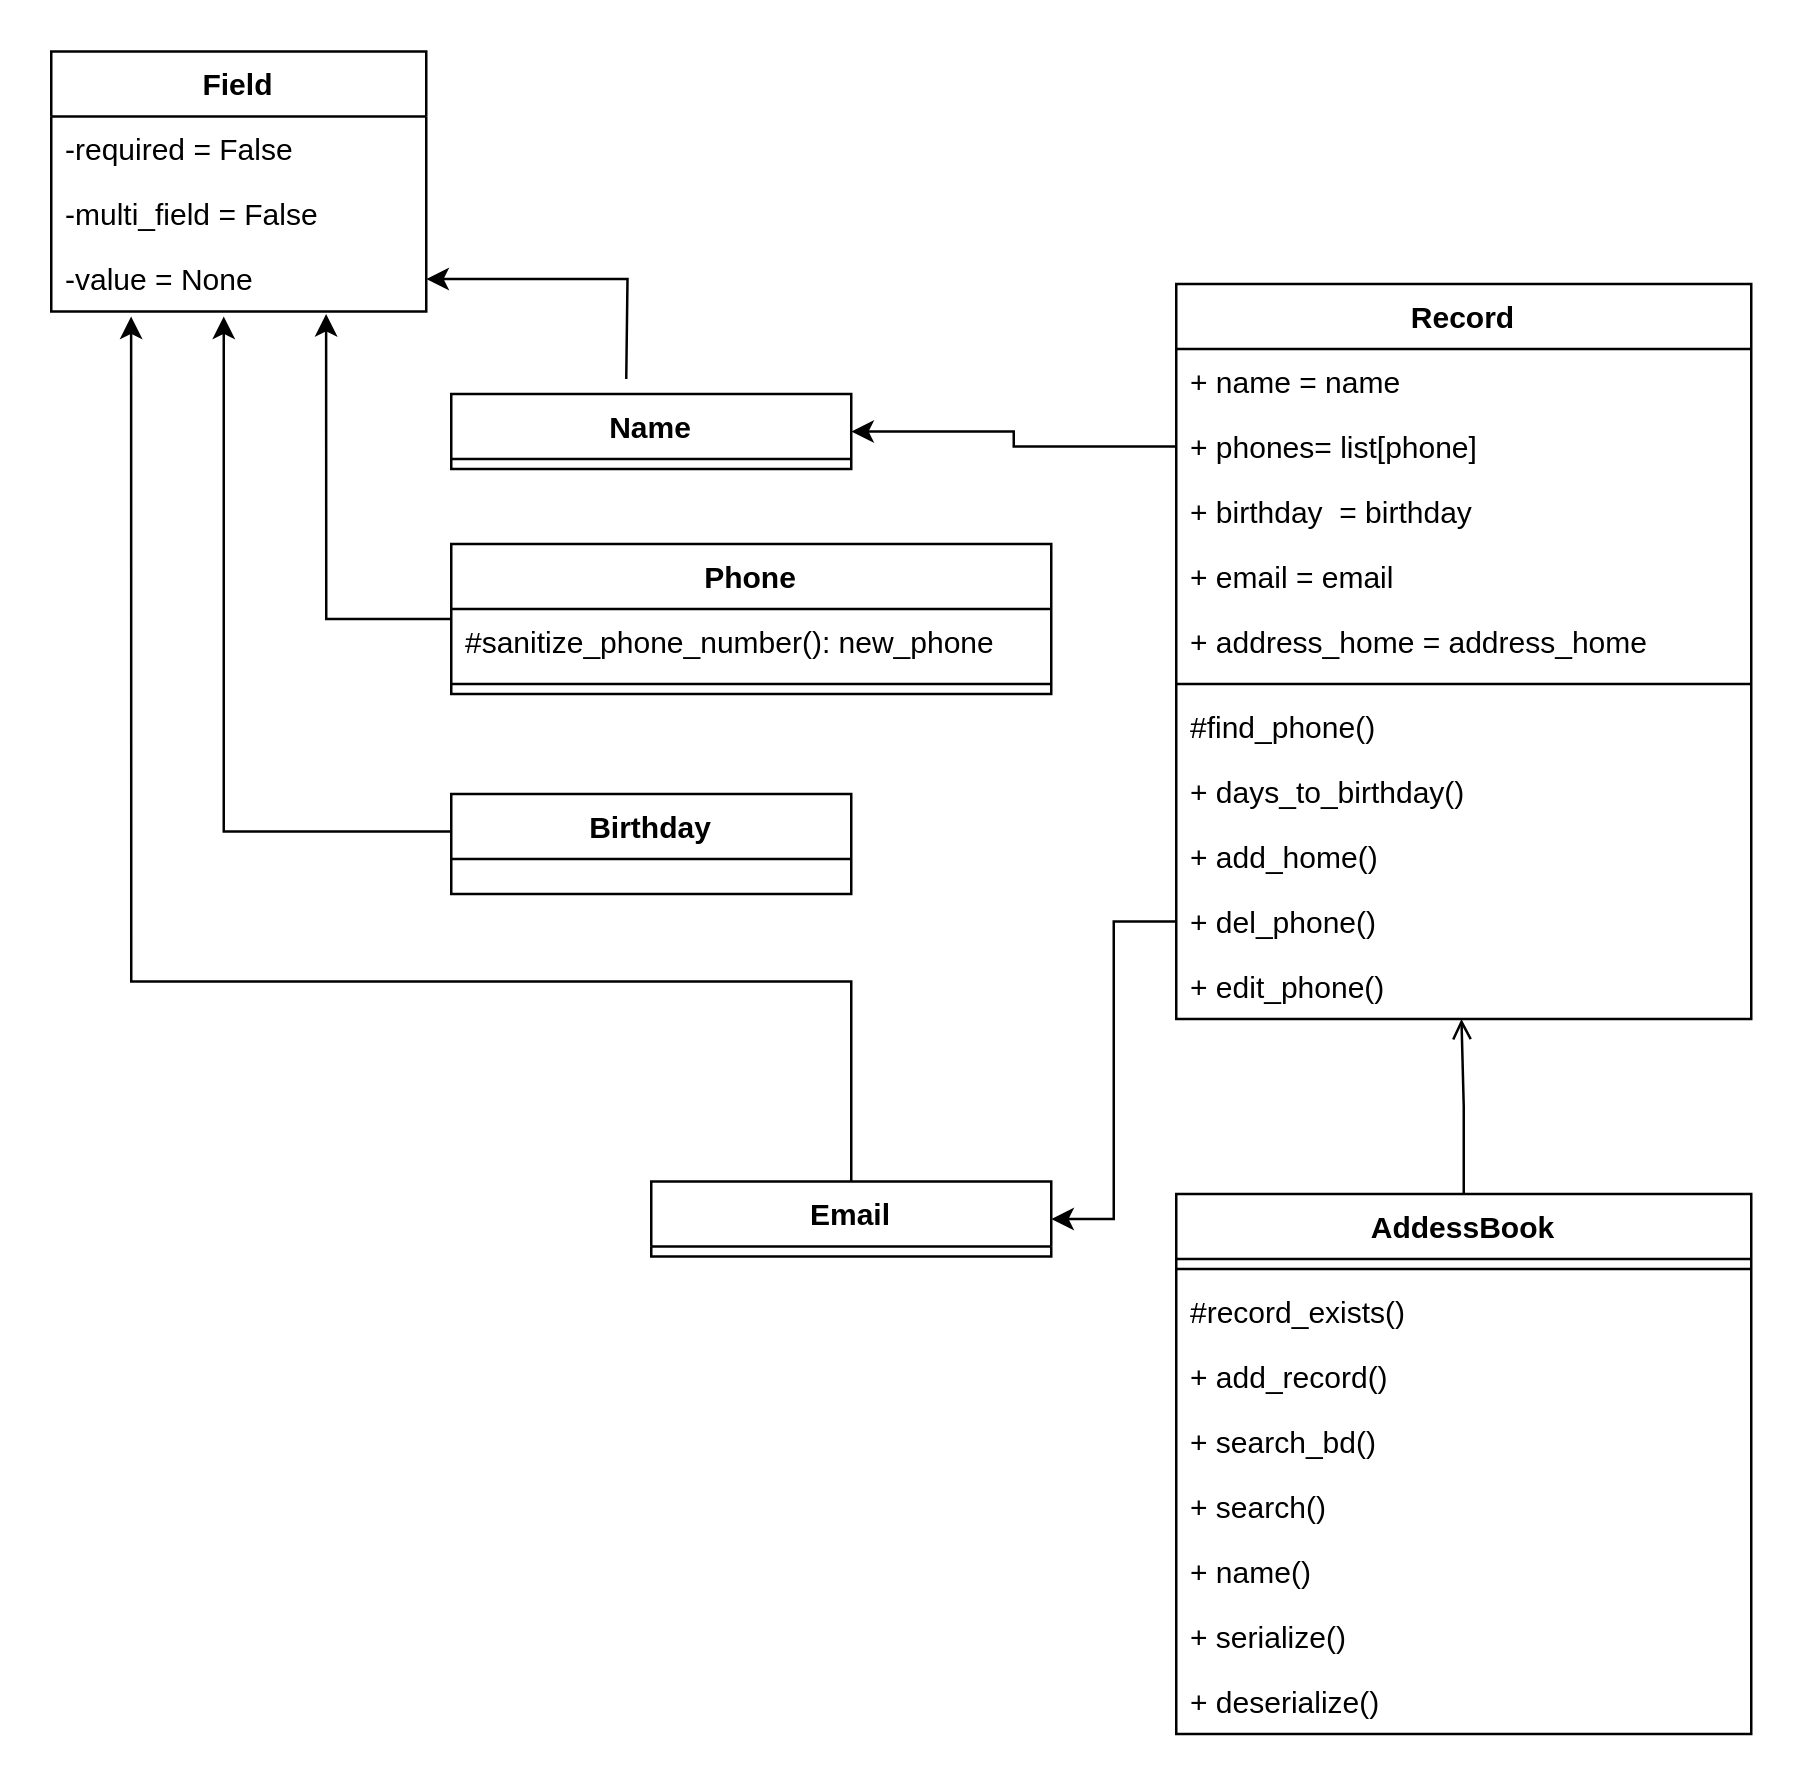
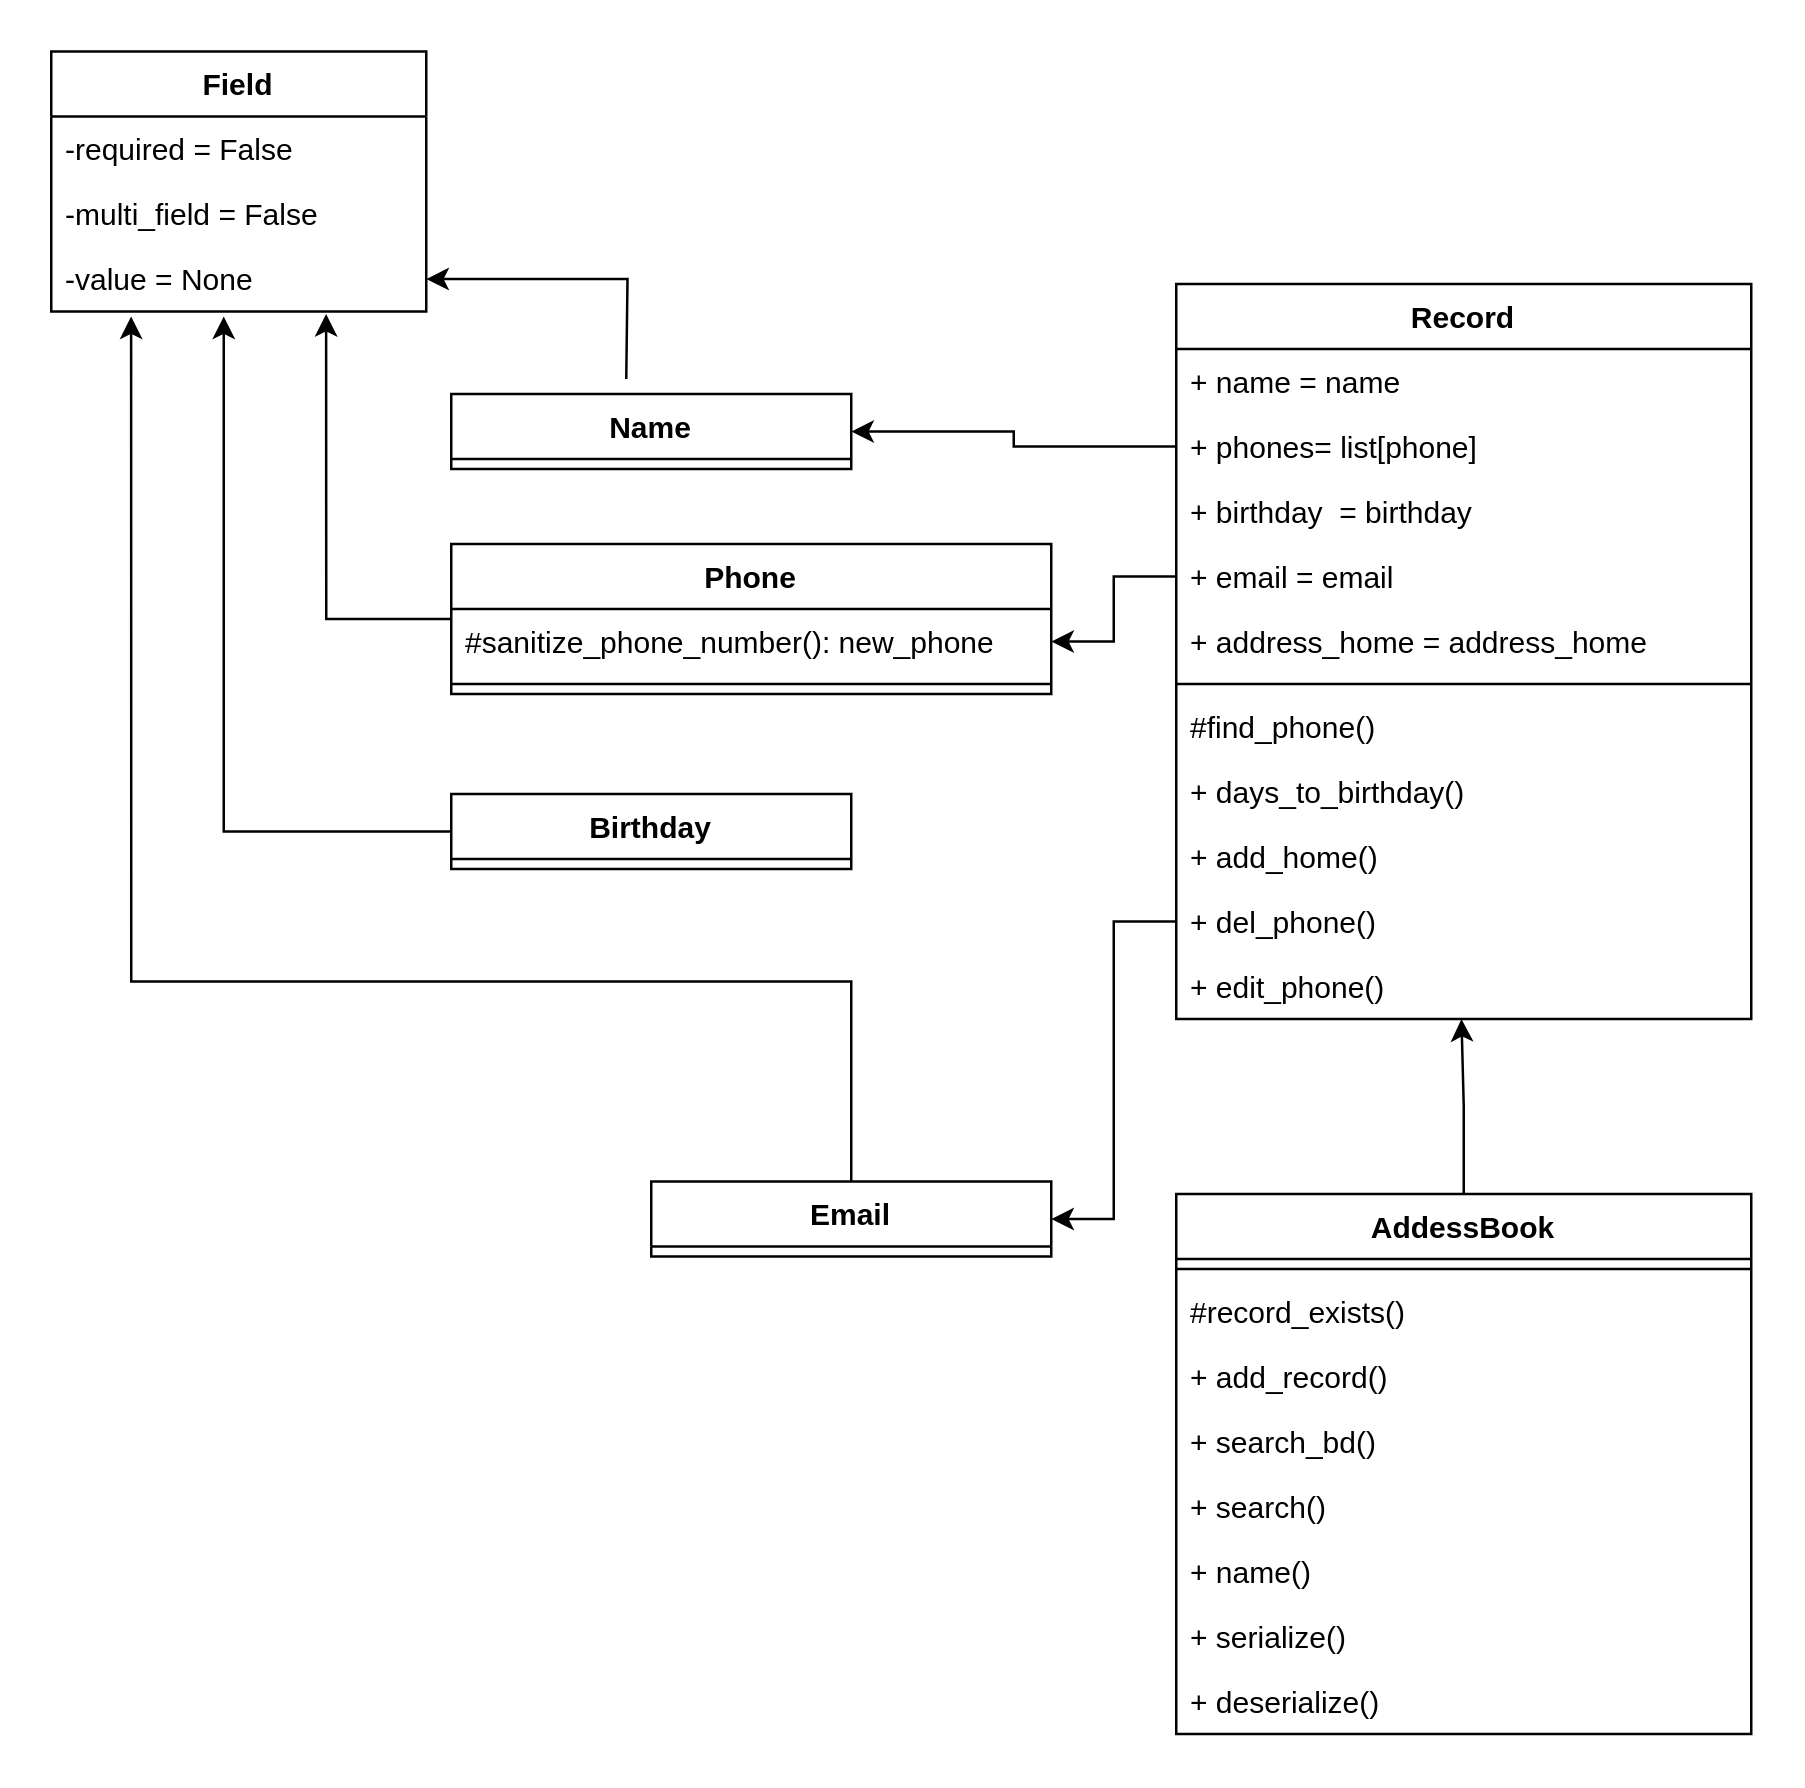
  <mxCell id="0" />
  <mxCell id="1" parent="0" />
  <mxCell id="2" value="Field" style="swimlane;fontStyle=1;align=center;verticalAlign=top;childLayout=stackLayout;horizontal=1;startSize=26;horizontalStack=0;resizeParent=1;resizeParentMax=0;resizeLast=0;collapsible=1;marginBottom=0;whiteSpace=wrap;html=1;" vertex="1" parent="1"><mxGeometry x="20" y="20" width="150" height="104" as="geometry" /></mxCell>
  <mxCell id="3" value="-required = False" style="text;strokeColor=none;fillColor=none;align=left;verticalAlign=top;spacingLeft=4;spacingRight=4;overflow=hidden;rotatable=0;points=[[0,0.5],[1,0.5]];portConstraint=eastwest;whiteSpace=wrap;html=1;" vertex="1" parent="2"><mxGeometry y="26" width="150" height="26" as="geometry" /></mxCell>
  <mxCell id="4" value="-multi_field = False" style="text;strokeColor=none;fillColor=none;align=left;verticalAlign=top;spacingLeft=4;spacingRight=4;overflow=hidden;rotatable=0;points=[[0,0.5],[1,0.5]];portConstraint=eastwest;whiteSpace=wrap;html=1;" vertex="1" parent="2"><mxGeometry y="52" width="150" height="26" as="geometry" /></mxCell>
  <mxCell id="5" value="-value = None" style="text;strokeColor=none;fillColor=none;align=left;verticalAlign=top;spacingLeft=4;spacingRight=4;overflow=hidden;rotatable=0;points=[[0,0.5],[1,0.5]];portConstraint=eastwest;whiteSpace=wrap;html=1;" vertex="1" parent="2"><mxGeometry y="78" width="150" height="26" as="geometry" /></mxCell>
  <mxCell id="6" value="Record" style="swimlane;fontStyle=1;align=center;verticalAlign=top;childLayout=stackLayout;horizontal=1;startSize=26;horizontalStack=0;resizeParent=1;resizeParentMax=0;resizeLast=0;collapsible=1;marginBottom=0;whiteSpace=wrap;html=1;" vertex="1" parent="1"><mxGeometry x="470" y="113" width="230" height="294" as="geometry" /></mxCell>
  <mxCell id="7" value="+ name = name" style="text;strokeColor=none;fillColor=none;align=left;verticalAlign=top;spacingLeft=4;spacingRight=4;overflow=hidden;rotatable=0;points=[[0,0.5],[1,0.5]];portConstraint=eastwest;whiteSpace=wrap;html=1;" vertex="1" parent="6"><mxGeometry y="26" width="230" height="26" as="geometry" /></mxCell>
  <mxCell id="8" value="+ phones= list[phone]" style="text;strokeColor=none;fillColor=none;align=left;verticalAlign=top;spacingLeft=4;spacingRight=4;overflow=hidden;rotatable=0;points=[[0,0.5],[1,0.5]];portConstraint=eastwest;whiteSpace=wrap;html=1;" vertex="1" parent="6"><mxGeometry y="52" width="230" height="26" as="geometry" /></mxCell>
  <mxCell id="9" value="+ birthday&amp;nbsp; = birthday" style="text;strokeColor=none;fillColor=none;align=left;verticalAlign=top;spacingLeft=4;spacingRight=4;overflow=hidden;rotatable=0;points=[[0,0.5],[1,0.5]];portConstraint=eastwest;whiteSpace=wrap;html=1;" vertex="1" parent="6"><mxGeometry y="78" width="230" height="26" as="geometry" /></mxCell>
  <mxCell id="10" value="+ email = email" style="text;strokeColor=none;fillColor=none;align=left;verticalAlign=top;spacingLeft=4;spacingRight=4;overflow=hidden;rotatable=0;points=[[0,0.5],[1,0.5]];portConstraint=eastwest;whiteSpace=wrap;html=1;" vertex="1" parent="6"><mxGeometry y="104" width="230" height="26" as="geometry" /></mxCell>
  <mxCell id="11" value="+ address_home = address_home" style="text;strokeColor=none;fillColor=none;align=left;verticalAlign=top;spacingLeft=4;spacingRight=4;overflow=hidden;rotatable=0;points=[[0,0.5],[1,0.5]];portConstraint=eastwest;whiteSpace=wrap;html=1;" vertex="1" parent="6"><mxGeometry y="130" width="230" height="26" as="geometry" /></mxCell>
  <mxCell id="12" value="" style="line;strokeWidth=1;fillColor=none;align=left;verticalAlign=middle;spacingTop=-1;spacingLeft=3;spacingRight=3;rotatable=0;labelPosition=right;points=[];portConstraint=eastwest;strokeColor=inherit;" vertex="1" parent="6"><mxGeometry y="156" width="230" height="8" as="geometry" /></mxCell>
  <mxCell id="13" value="#find_phone()" style="text;strokeColor=none;fillColor=none;align=left;verticalAlign=top;spacingLeft=4;spacingRight=4;overflow=hidden;rotatable=0;points=[[0,0.5],[1,0.5]];portConstraint=eastwest;whiteSpace=wrap;html=1;" vertex="1" parent="6"><mxGeometry y="164" width="230" height="26" as="geometry" /></mxCell>
  <mxCell id="14" value="+ days_to_birthday()" style="text;strokeColor=none;fillColor=none;align=left;verticalAlign=top;spacingLeft=4;spacingRight=4;overflow=hidden;rotatable=0;points=[[0,0.5],[1,0.5]];portConstraint=eastwest;whiteSpace=wrap;html=1;" vertex="1" parent="6"><mxGeometry y="190" width="230" height="26" as="geometry" /></mxCell>
  <mxCell id="15" value="+ add_home()" style="text;strokeColor=none;fillColor=none;align=left;verticalAlign=top;spacingLeft=4;spacingRight=4;overflow=hidden;rotatable=0;points=[[0,0.5],[1,0.5]];portConstraint=eastwest;whiteSpace=wrap;html=1;" vertex="1" parent="6"><mxGeometry y="216" width="230" height="26" as="geometry" /></mxCell>
  <mxCell id="16" value="+ del_phone()" style="text;strokeColor=none;fillColor=none;align=left;verticalAlign=top;spacingLeft=4;spacingRight=4;overflow=hidden;rotatable=0;points=[[0,0.5],[1,0.5]];portConstraint=eastwest;whiteSpace=wrap;html=1;" vertex="1" parent="6"><mxGeometry y="242" width="230" height="26" as="geometry" /></mxCell>
  <mxCell id="17" value="+ edit_phone()" style="text;strokeColor=none;fillColor=none;align=left;verticalAlign=top;spacingLeft=4;spacingRight=4;overflow=hidden;rotatable=0;points=[[0,0.5],[1,0.5]];portConstraint=eastwest;whiteSpace=wrap;html=1;" vertex="1" parent="6"><mxGeometry y="268" width="230" height="26" as="geometry" /></mxCell>
  <mxCell id="18" style="edgeStyle=orthogonalEdgeStyle;rounded=0;orthogonalLoop=1;jettySize=auto;html=1;" edge="1" parent="1" target="5"><mxGeometry relative="1" as="geometry"><mxPoint x="250" y="151" as="sourcePoint" /></mxGeometry></mxCell>
  <mxCell id="19" style="edgeStyle=orthogonalEdgeStyle;rounded=0;orthogonalLoop=1;jettySize=auto;html=1;entryX=0.733;entryY=1.038;entryDx=0;entryDy=0;entryPerimeter=0;" edge="1" parent="1" source="20" target="5"><mxGeometry relative="1" as="geometry"><Array as="points"><mxPoint x="130" y="247" /></Array></mxGeometry></mxCell>
  <mxCell id="20" value="Phone" style="swimlane;fontStyle=1;align=center;verticalAlign=top;childLayout=stackLayout;horizontal=1;startSize=26;horizontalStack=0;resizeParent=1;resizeParentMax=0;resizeLast=0;collapsible=1;marginBottom=0;whiteSpace=wrap;html=1;" vertex="1" parent="1"><mxGeometry x="180" y="217" width="240" height="60" as="geometry" /></mxCell>
  <mxCell id="21" value="#sanitize_phone_number(): new_phone" style="text;strokeColor=none;fillColor=none;align=left;verticalAlign=top;spacingLeft=4;spacingRight=4;overflow=hidden;rotatable=0;points=[[0,0.5],[1,0.5]];portConstraint=eastwest;whiteSpace=wrap;html=1;" vertex="1" parent="20"><mxGeometry y="26" width="240" height="26" as="geometry" /></mxCell>
  <mxCell id="22" value="" style="line;strokeWidth=1;fillColor=none;align=left;verticalAlign=middle;spacingTop=-1;spacingLeft=3;spacingRight=3;rotatable=0;labelPosition=right;points=[];portConstraint=eastwest;strokeColor=inherit;" vertex="1" parent="20"><mxGeometry y="52" width="240" height="8" as="geometry" /></mxCell>
  <mxCell id="23" style="edgeStyle=orthogonalEdgeStyle;rounded=0;orthogonalLoop=1;jettySize=auto;html=1;entryX=0.46;entryY=1.077;entryDx=0;entryDy=0;entryPerimeter=0;" edge="1" parent="1" source="24" target="5"><mxGeometry relative="1" as="geometry"><Array as="points"><mxPoint x="89" y="332" /></Array></mxGeometry></mxCell>
- <mxCell id="24" value="Birthday" style="swimlane;fontStyle=1;align=center;verticalAlign=top;childLayout=stackLayout;horizontal=1;startSize=26;horizontalStack=0;resizeParent=1;resizeParentMax=0;resizeLast=0;collapsible=1;marginBottom=0;whiteSpace=wrap;html=1;" vertex="1" parent="1"><mxGeometry x="180" y="317" width="160" height="40" as="geometry" /></mxCell>
+ <mxCell id="24" value="Birthday" style="swimlane;fontStyle=1;align=center;verticalAlign=top;childLayout=stackLayout;horizontal=1;startSize=26;horizontalStack=0;resizeParent=1;resizeParentMax=0;resizeLast=0;collapsible=1;marginBottom=0;whiteSpace=wrap;html=1;" vertex="1" parent="1"><mxGeometry x="180" y="317" width="160" height="30" as="geometry" /></mxCell>
  <mxCell id="25" style="edgeStyle=orthogonalEdgeStyle;rounded=0;orthogonalLoop=1;jettySize=auto;html=1;entryX=0.213;entryY=1.077;entryDx=0;entryDy=0;entryPerimeter=0;" edge="1" parent="1" source="26" target="5"><mxGeometry relative="1" as="geometry"><Array as="points"><mxPoint x="52" y="392" /></Array></mxGeometry></mxCell>
  <mxCell id="26" value="Email" style="swimlane;fontStyle=1;align=center;verticalAlign=top;childLayout=stackLayout;horizontal=1;startSize=26;horizontalStack=0;resizeParent=1;resizeParentMax=0;resizeLast=0;collapsible=1;marginBottom=0;whiteSpace=wrap;html=1;" vertex="1" parent="1"><mxGeometry x="260" y="472" width="160" height="30" as="geometry" /></mxCell>
  <mxCell id="27" style="edgeStyle=orthogonalEdgeStyle;rounded=0;orthogonalLoop=1;jettySize=auto;html=1;entryX=1;entryY=0.5;entryDx=0;entryDy=0;" edge="1" parent="1" source="16" target="26"><mxGeometry relative="1" as="geometry" /></mxCell>
+ <mxCell id="28" style="edgeStyle=orthogonalEdgeStyle;rounded=0;orthogonalLoop=1;jettySize=auto;html=1;" edge="1" parent="1" source="10" target="21"><mxGeometry relative="1" as="geometry" /></mxCell>
  <mxCell id="29" value="Name" style="swimlane;fontStyle=1;align=center;verticalAlign=top;childLayout=stackLayout;horizontal=1;startSize=26;horizontalStack=0;resizeParent=1;resizeParentMax=0;resizeLast=0;collapsible=1;marginBottom=0;whiteSpace=wrap;html=1;" vertex="1" parent="1"><mxGeometry x="180" y="157" width="160" height="30" as="geometry" /></mxCell>
  <mxCell id="30" style="edgeStyle=orthogonalEdgeStyle;rounded=0;orthogonalLoop=1;jettySize=auto;html=1;entryX=1;entryY=0.5;entryDx=0;entryDy=0;" edge="1" parent="1" source="8" target="29"><mxGeometry relative="1" as="geometry" /></mxCell>
- <mxCell id="31" style="edgeStyle=orthogonalEdgeStyle;rounded=0;orthogonalLoop=1;jettySize=auto;html=1;entryX=0.496;entryY=1;entryDx=0;entryDy=0;entryPerimeter=0;endArrow=open;" edge="1" parent="1" source="32" target="17"><mxGeometry relative="1" as="geometry" /></mxCell>
+ <mxCell id="31" style="edgeStyle=orthogonalEdgeStyle;rounded=0;orthogonalLoop=1;jettySize=auto;html=1;entryX=0.496;entryY=1;entryDx=0;entryDy=0;entryPerimeter=0;" edge="1" parent="1" source="32" target="17"><mxGeometry relative="1" as="geometry" /></mxCell>
  <mxCell id="32" value="AddessBook" style="swimlane;fontStyle=1;align=center;verticalAlign=top;childLayout=stackLayout;horizontal=1;startSize=26;horizontalStack=0;resizeParent=1;resizeParentMax=0;resizeLast=0;collapsible=1;marginBottom=0;whiteSpace=wrap;html=1;" vertex="1" parent="1"><mxGeometry x="470" y="477" width="230" height="216" as="geometry" /></mxCell>
  <mxCell id="33" value="" style="line;strokeWidth=1;fillColor=none;align=left;verticalAlign=middle;spacingTop=-1;spacingLeft=3;spacingRight=3;rotatable=0;labelPosition=right;points=[];portConstraint=eastwest;strokeColor=inherit;" vertex="1" parent="32"><mxGeometry y="26" width="230" height="8" as="geometry" /></mxCell>
  <mxCell id="34" value="#record_exists()" style="text;strokeColor=none;fillColor=none;align=left;verticalAlign=top;spacingLeft=4;spacingRight=4;overflow=hidden;rotatable=0;points=[[0,0.5],[1,0.5]];portConstraint=eastwest;whiteSpace=wrap;html=1;" vertex="1" parent="32"><mxGeometry y="34" width="230" height="26" as="geometry" /></mxCell>
  <mxCell id="35" value="+ add_record()" style="text;strokeColor=none;fillColor=none;align=left;verticalAlign=top;spacingLeft=4;spacingRight=4;overflow=hidden;rotatable=0;points=[[0,0.5],[1,0.5]];portConstraint=eastwest;whiteSpace=wrap;html=1;" vertex="1" parent="32"><mxGeometry y="60" width="230" height="26" as="geometry" /></mxCell>
  <mxCell id="36" value="+ search_bd()" style="text;strokeColor=none;fillColor=none;align=left;verticalAlign=top;spacingLeft=4;spacingRight=4;overflow=hidden;rotatable=0;points=[[0,0.5],[1,0.5]];portConstraint=eastwest;whiteSpace=wrap;html=1;" vertex="1" parent="32"><mxGeometry y="86" width="230" height="26" as="geometry" /></mxCell>
  <mxCell id="37" value="+ search()" style="text;strokeColor=none;fillColor=none;align=left;verticalAlign=top;spacingLeft=4;spacingRight=4;overflow=hidden;rotatable=0;points=[[0,0.5],[1,0.5]];portConstraint=eastwest;whiteSpace=wrap;html=1;" vertex="1" parent="32"><mxGeometry y="112" width="230" height="26" as="geometry" /></mxCell>
  <mxCell id="38" value="+ name()" style="text;strokeColor=none;fillColor=none;align=left;verticalAlign=top;spacingLeft=4;spacingRight=4;overflow=hidden;rotatable=0;points=[[0,0.5],[1,0.5]];portConstraint=eastwest;whiteSpace=wrap;html=1;" vertex="1" parent="32"><mxGeometry y="138" width="230" height="26" as="geometry" /></mxCell>
  <mxCell id="39" value="+ serialize()" style="text;strokeColor=none;fillColor=none;align=left;verticalAlign=top;spacingLeft=4;spacingRight=4;overflow=hidden;rotatable=0;points=[[0,0.5],[1,0.5]];portConstraint=eastwest;whiteSpace=wrap;html=1;" vertex="1" parent="32"><mxGeometry y="164" width="230" height="26" as="geometry" /></mxCell>
  <mxCell id="40" value="+ deserialize()" style="text;strokeColor=none;fillColor=none;align=left;verticalAlign=top;spacingLeft=4;spacingRight=4;overflow=hidden;rotatable=0;points=[[0,0.5],[1,0.5]];portConstraint=eastwest;whiteSpace=wrap;html=1;" vertex="1" parent="32"><mxGeometry y="190" width="230" height="26" as="geometry" /></mxCell>
